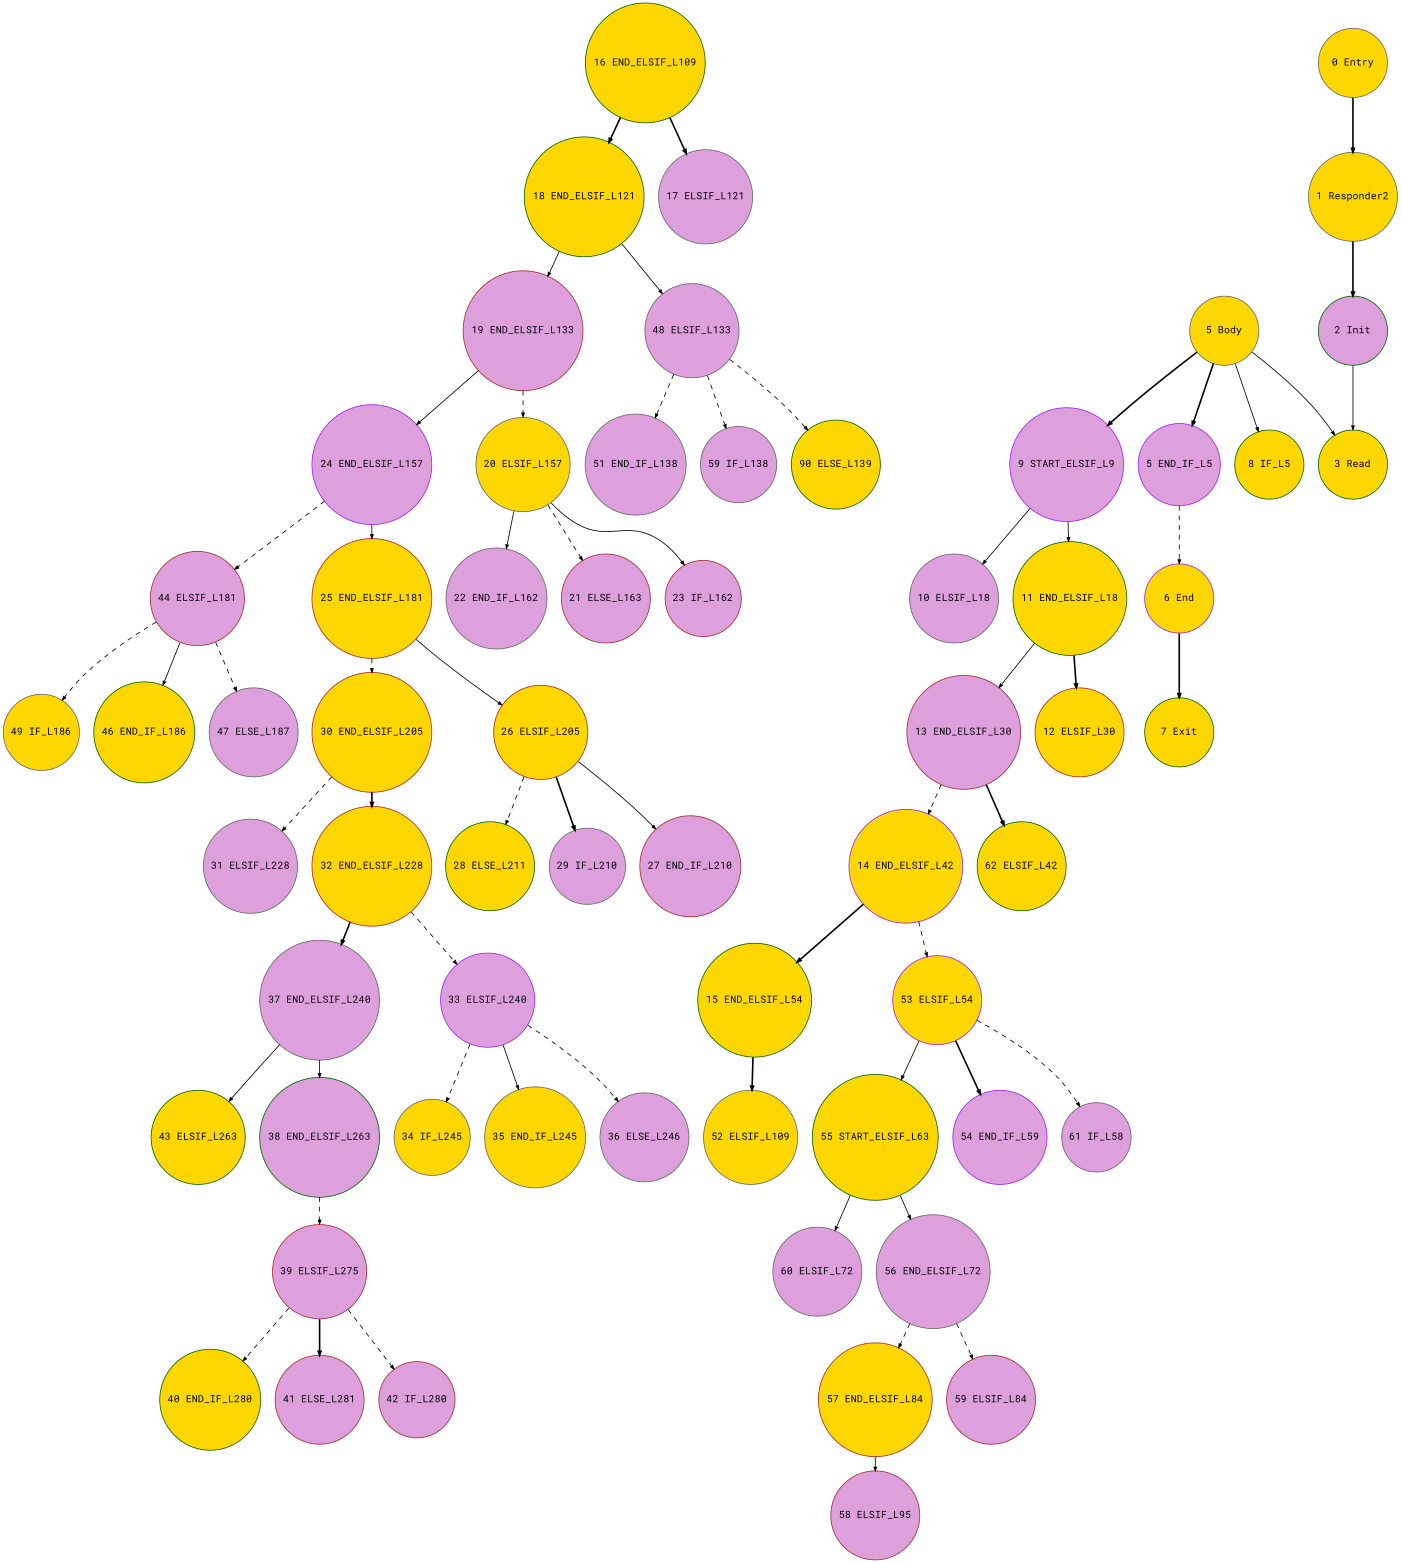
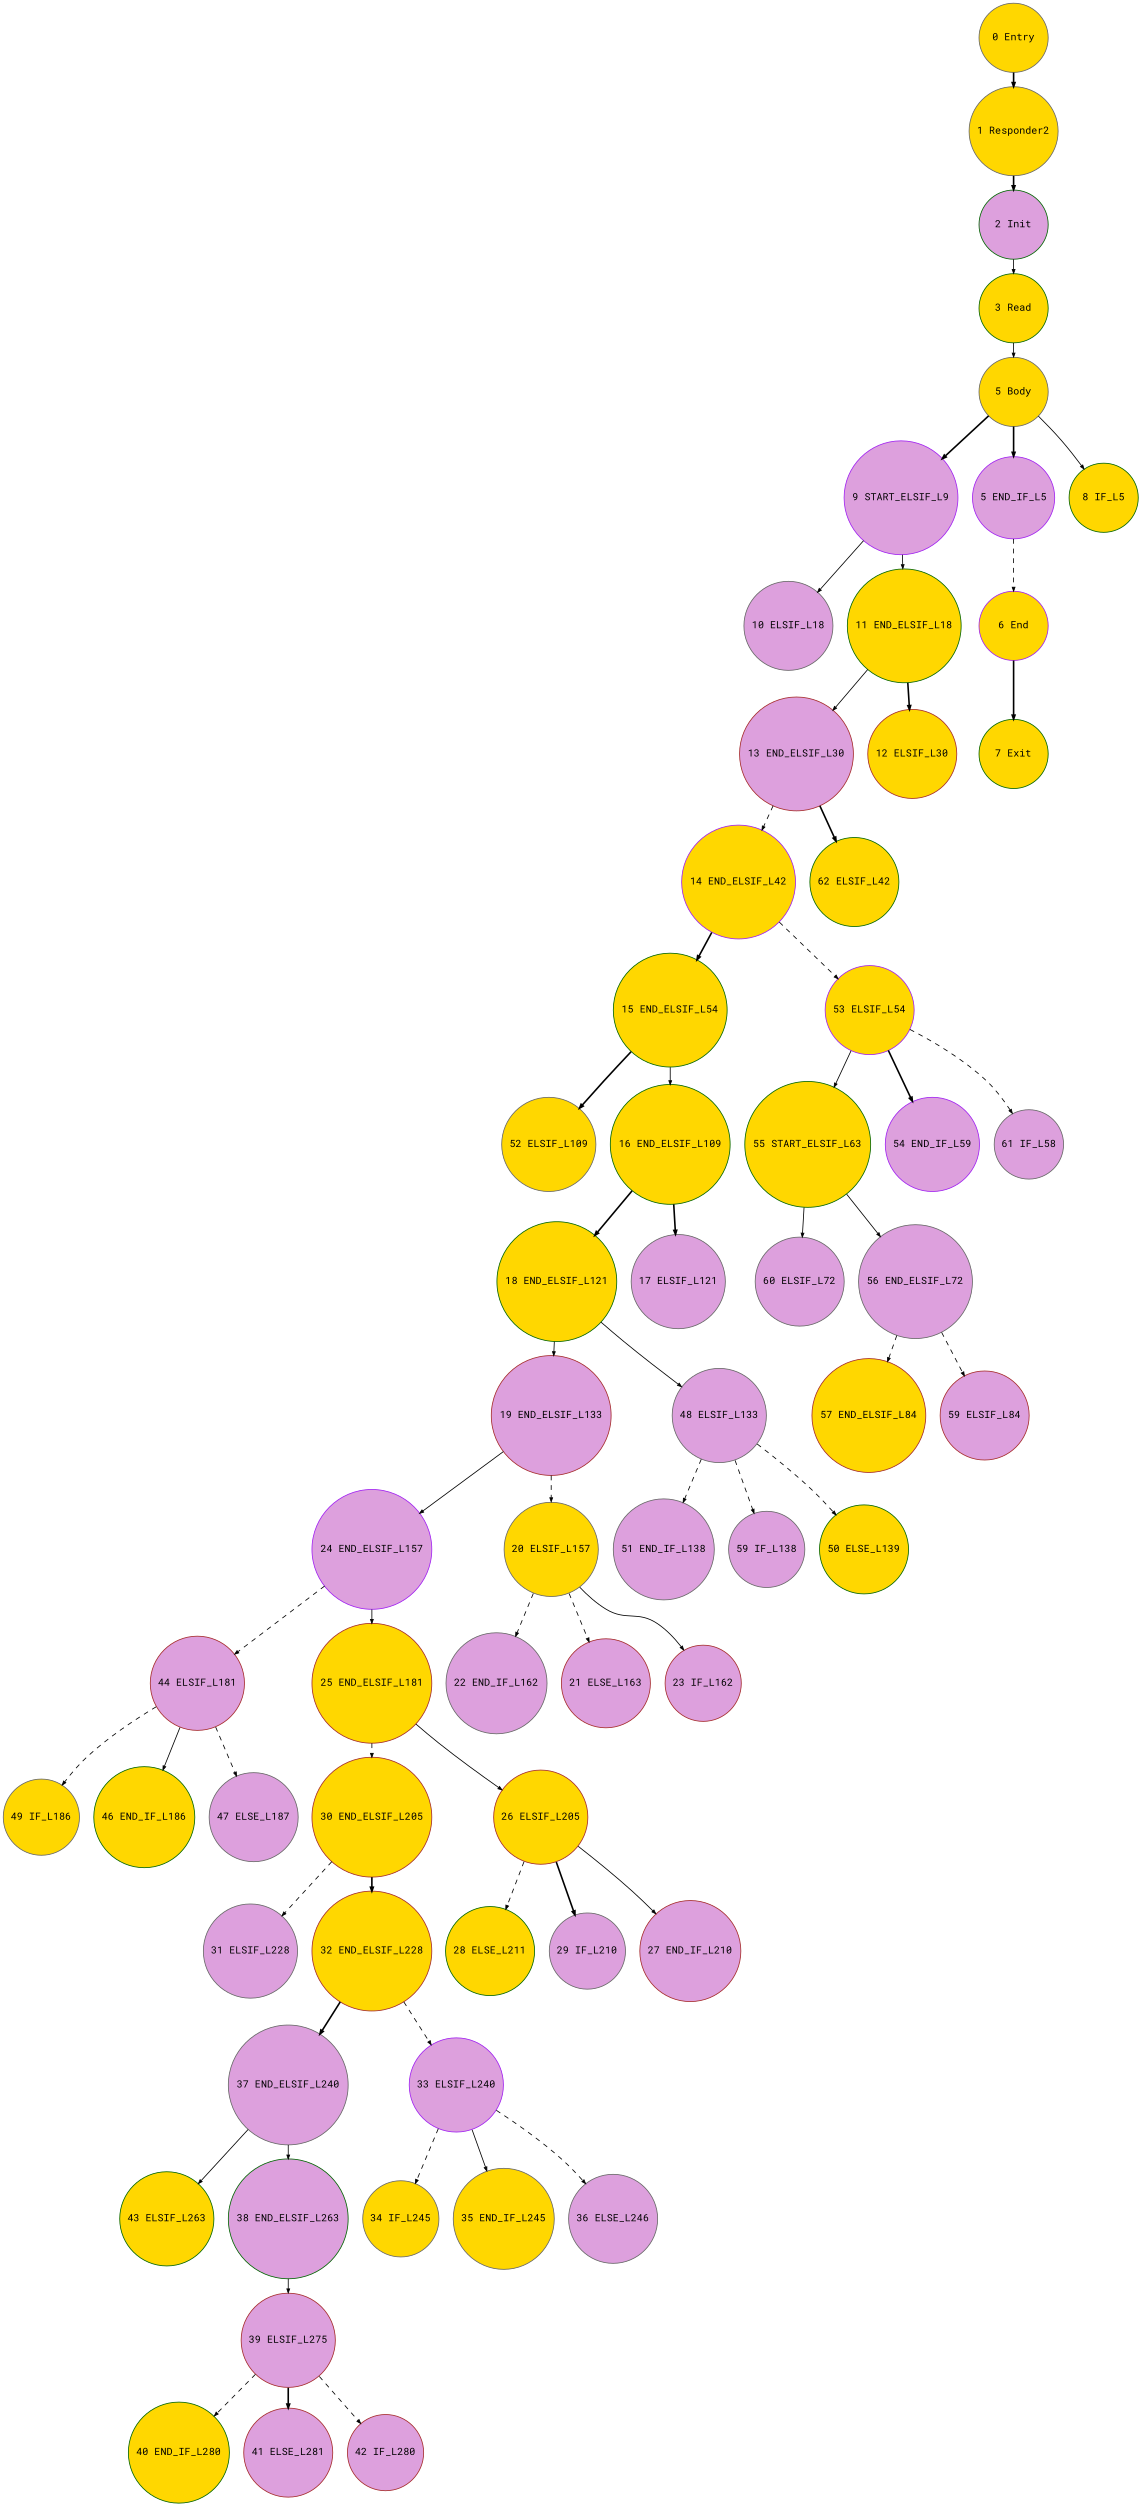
  digraph {
    fontname="Roboto Mono"
    ranksep=.25
    node [color=gray40 fillcolor=plum fontname="Roboto Mono" fontsize=12 shape=circle style=filled]
    edge [arrowsize=.5 fontname="Roboto Mono" style=solid]
    "37 END_ELSIF_L240" [height=1.2]
    "43 ELSIF_L263" [color=darkgreen fillcolor=gold height=1.2]
    "38 END_ELSIF_L263" [color=darkgreen height=1.2]
    "39 ELSIF_L275" [color=brown height=1.2]
    "19 END_ELSIF_L133" [color=brown height=1.2]
    "24 END_ELSIF_L157" [color=purple height=1.2]
    "20 ELSIF_L157" [fillcolor=gold height=1.2]
    "44 ELSIF_L181" [color=brown height=1.2]
    "25 END_ELSIF_L181" [color=brown fillcolor=gold height=1.2]
    "22 END_IF_L162" [height=1.2]
    "21 ELSE_L163" [color=brown height=1.2]
    "23 IF_L162" [color=brown height=1.2]
    "40 END_IF_L280" [color=darkgreen fillcolor=gold height=1.2]
    "41 ELSE_L281" [color=brown height=1.2]
    "42 IF_L280" [color=brown height=1.2]
    "9 START_ELSIF_L9" [color=purple height=1.2]
    "10 ELSIF_L18" [height=1.2]
    "11 END_ELSIF_L18" [color=darkgreen fillcolor=gold height=1.2]
    "13 END_ELSIF_L30" [color=brown height=1.2]
    "12 ELSIF_L30" [color=brown fillcolor=gold height=1.2]
    "30 END_ELSIF_L205" [color=brown fillcolor=gold height=1.2]
    "31 ELSIF_L228" [height=1.2]
    "32 END_ELSIF_L228" [color=brown fillcolor=gold height=1.2]
    "33 ELSIF_L240" [color=purple height=1.2]
    "26 ELSIF_L205" [color=brown fillcolor=gold height=1.2]
    "28 ELSE_L211" [color=darkgreen fillcolor=gold height=1.2]
    "29 IF_L210" [height=1.2]
    "27 END_IF_L210" [color=brown height=1.2]
    "0 Entry" [fillcolor=gold height=1.2]
    "1 Responder2" [fillcolor=gold height=1.2]
    "2 Init" [color=darkgreen height=1.2]
    n32 [fillcolor=gold height=1.2 label="49 IF_L186"]
    "46 END_IF_L186" [color=darkgreen fillcolor=gold height=1.2]
    "47 ELSE_L187" [height=1.2]
    n35 [fillcolor=gold height=1.2 label="5 Body"]
    "5 END_IF_L5" [color=purple height=1.2]
    "8 IF_L5" [color=darkgreen fillcolor=gold height=1.2]
    "6 End" [color=purple fillcolor=gold height=1.2]
    "55 START_ELSIF_L63" [color=darkgreen fillcolor=gold height=1.2]
    "60 ELSIF_L72" [height=1.2]
    "56 END_ELSIF_L72" [height=1.2]
    "57 END_ELSIF_L84" [color=brown fillcolor=gold height=1.2]
    "59 ELSIF_L84" [color=brown height=1.2]
-   "58 ELSIF_L95" [color=brown height=1.2]
    "14 END_ELSIF_L42" [color=purple fillcolor=gold height=1.2]
    "15 END_ELSIF_L54" [color=darkgreen fillcolor=gold height=1.2]
    "53 ELSIF_L54" [color=purple fillcolor=gold height=1.2]
    "52 ELSIF_L109" [fillcolor=gold height=1.2]
    "16 END_ELSIF_L109" [color=darkgreen fillcolor=gold height=1.2]
    "54 END_IF_L59" [color=purple height=1.2]
    n51 [height=1.2 label="61 IF_L58"]
    "62 ELSIF_L42" [color=darkgreen fillcolor=gold height=1.2]
    "34 IF_L245" [fillcolor=gold height=1.2]
    "35 END_IF_L245" [fillcolor=gold height=1.2]
    "36 ELSE_L246" [height=1.2]
    "48 ELSIF_L133" [height=1.2]
    "51 END_IF_L138" [height=1.2]
    n58 [height=1.2 label="59 IF_L138"]
-   "50 ELSE_L139" [color=darkgreen fillcolor=gold height=1.2 label="90 ELSE_L139"]
+   "50 ELSE_L139" [color=darkgreen fillcolor=gold height=1.2]
    "18 END_ELSIF_L121" [color=darkgreen fillcolor=gold height=1.2]
    "17 ELSIF_L121" [height=1.2]
    "7 Exit" [color=darkgreen fillcolor=gold height=1.2]
    "3 Read" [color=darkgreen fillcolor=gold height=1.2]
    "37 END_ELSIF_L240" -> "43 ELSIF_L263"
    "37 END_ELSIF_L240" -> "38 END_ELSIF_L263"
-   "38 END_ELSIF_L263" -> "39 ELSIF_L275" [style=dashed]
+   "38 END_ELSIF_L263" -> "39 ELSIF_L275"
    "39 ELSIF_L275" -> "40 END_IF_L280" [style=dashed]
    "39 ELSIF_L275" -> "41 ELSE_L281" [style=bold]
    "39 ELSIF_L275" -> "42 IF_L280" [style=dashed]
    "19 END_ELSIF_L133" -> "24 END_ELSIF_L157"
    "19 END_ELSIF_L133" -> "20 ELSIF_L157" [style=dashed]
    "24 END_ELSIF_L157" -> "44 ELSIF_L181" [style=dashed]
    "24 END_ELSIF_L157" -> "25 END_ELSIF_L181"
-   "20 ELSIF_L157" -> "22 END_IF_L162"
+   "20 ELSIF_L157" -> "22 END_IF_L162" [style=dashed]
    "20 ELSIF_L157" -> "21 ELSE_L163" [style=dashed]
    "20 ELSIF_L157" -> "23 IF_L162"
    "44 ELSIF_L181" -> n32 [style=dashed]
    "44 ELSIF_L181" -> "46 END_IF_L186"
    "44 ELSIF_L181" -> "47 ELSE_L187" [style=dashed]
    "25 END_ELSIF_L181" -> "30 END_ELSIF_L205" [style=dashed]
    "25 END_ELSIF_L181" -> "26 ELSIF_L205"
    "9 START_ELSIF_L9" -> "10 ELSIF_L18"
    "9 START_ELSIF_L9" -> "11 END_ELSIF_L18"
    "11 END_ELSIF_L18" -> "13 END_ELSIF_L30"
    "11 END_ELSIF_L18" -> "12 ELSIF_L30" [style=bold]
    "13 END_ELSIF_L30" -> "14 END_ELSIF_L42" [style=dashed]
    "13 END_ELSIF_L30" -> "62 ELSIF_L42" [style=bold]
    "30 END_ELSIF_L205" -> "31 ELSIF_L228" [style=dashed]
    "30 END_ELSIF_L205" -> "32 END_ELSIF_L228" [style=bold]
    "32 END_ELSIF_L228" -> "37 END_ELSIF_L240" [style=bold]
    "32 END_ELSIF_L228" -> "33 ELSIF_L240" [style=dashed]
    "33 ELSIF_L240" -> "34 IF_L245" [style=dashed]
    "33 ELSIF_L240" -> "35 END_IF_L245"
    "33 ELSIF_L240" -> "36 ELSE_L246" [style=dashed]
    "26 ELSIF_L205" -> "28 ELSE_L211" [style=dashed]
    "26 ELSIF_L205" -> "29 IF_L210" [style=bold]
    "26 ELSIF_L205" -> "27 END_IF_L210"
    "0 Entry" -> "1 Responder2" [style=bold]
    "1 Responder2" -> "2 Init" [style=bold]
    "2 Init" -> "3 Read"
    n35 -> "9 START_ELSIF_L9" [style=bold]
    n35 -> "5 END_IF_L5" [style=bold]
    n35 -> "8 IF_L5"
    "5 END_IF_L5" -> "6 End" [style=dashed]
    "6 End" -> "7 Exit" [style=bold]
    "55 START_ELSIF_L63" -> "60 ELSIF_L72"
    "55 START_ELSIF_L63" -> "56 END_ELSIF_L72"
    "56 END_ELSIF_L72" -> "57 END_ELSIF_L84" [style=dashed]
    "56 END_ELSIF_L72" -> "59 ELSIF_L84" [style=dashed]
-   "57 END_ELSIF_L84" -> "58 ELSIF_L95"
    "14 END_ELSIF_L42" -> "15 END_ELSIF_L54" [style=bold]
    "14 END_ELSIF_L42" -> "53 ELSIF_L54" [style=dashed]
    "15 END_ELSIF_L54" -> "52 ELSIF_L109" [style=bold]
+   "15 END_ELSIF_L54" -> "16 END_ELSIF_L109"
    "53 ELSIF_L54" -> "55 START_ELSIF_L63"
    "53 ELSIF_L54" -> "54 END_IF_L59" [style=bold]
    "53 ELSIF_L54" -> n51 [style=dashed]
    "16 END_ELSIF_L109" -> "18 END_ELSIF_L121" [style=bold]
    "16 END_ELSIF_L109" -> "17 ELSIF_L121" [style=bold]
    "48 ELSIF_L133" -> "51 END_IF_L138" [style=dashed]
    "48 ELSIF_L133" -> n58 [style=dashed]
    "48 ELSIF_L133" -> "50 ELSE_L139" [style=dashed]
    "18 END_ELSIF_L121" -> "19 END_ELSIF_L133"
    "18 END_ELSIF_L121" -> "48 ELSIF_L133"
-   n35 -> "3 Read"
+   "3 Read" -> n35
  }
